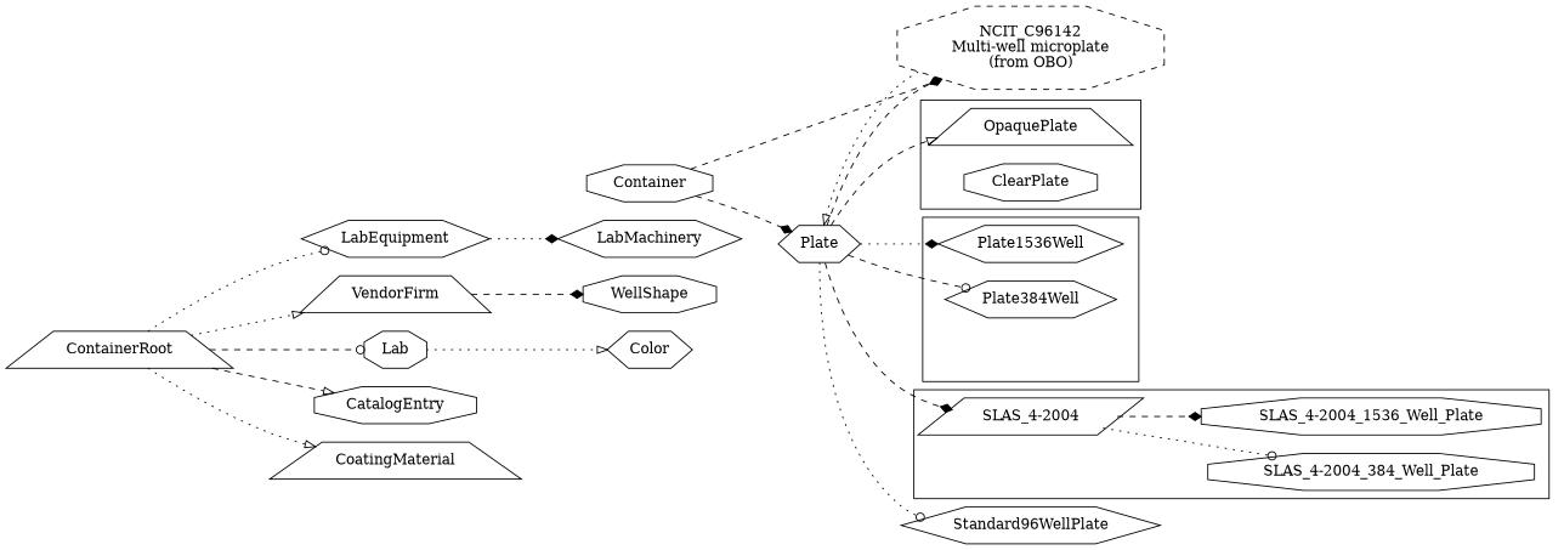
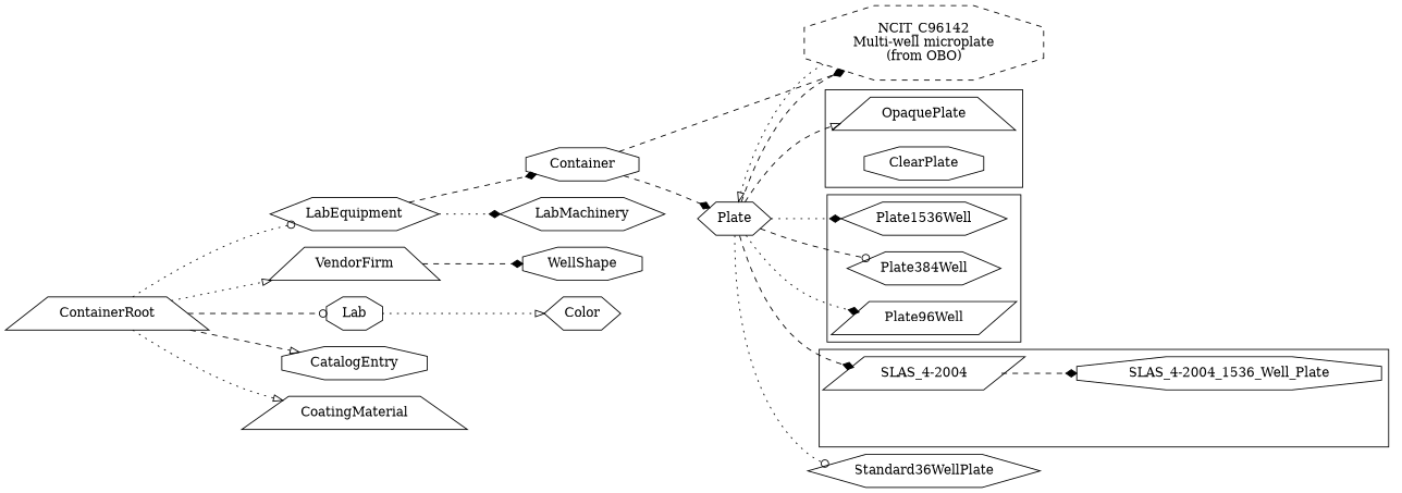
  digraph {
    rankdir=LR
    node [shape=octagon]
    edge [arrowhead=diamond style=dashed]
    OpaquePlate [shape=trapezium]
    ClearPlate
    Plate1536Well [shape=hexagon]
    Plate384Well [shape=hexagon]
+   Plate96Well [shape=parallelogram]
    "SLAS_4-2004" [shape=parallelogram]
-   "SLAS_4-2004_384_Well_Plate"
    "SLAS_4-2004_1536_Well_Plate"
    ContainerRoot [shape=trapezium]
    LabEquipment [shape=hexagon]
    VendorFirm [shape=trapezium]
    Lab
    CatalogEntry
    CoatingMaterial [shape=trapezium]
    n15 [label="NCIT_C96142\nMulti-well microplate\n(from OBO)" style=dashed]
    Plate [shape=hexagon]
-   Standard96WellPlate [shape=hexagon]
+   Standard96WellPlate [shape=hexagon label=Standard36WellPlate]
    Color [shape=hexagon]
    Container
    LabMachinery [shape=hexagon]
    WellShape
    subgraph cluster_1 {
      OpaquePlate
      ClearPlate
    }
    subgraph cluster_2 {
      Plate1536Well
      Plate384Well
+     Plate96Well
    }
    subgraph cluster_3 {
      "SLAS_4-2004"
-     "SLAS_4-2004_384_Well_Plate"
      "SLAS_4-2004_1536_Well_Plate"
    }
-   "SLAS_4-2004" -> "SLAS_4-2004_384_Well_Plate" [arrowhead=odot style=dotted]
    "SLAS_4-2004" -> "SLAS_4-2004_1536_Well_Plate"
    ContainerRoot -> LabEquipment [arrowhead=odot style=dotted]
    ContainerRoot -> VendorFirm [arrowhead=onormal style=dotted]
    ContainerRoot -> Lab [arrowhead=odot]
    ContainerRoot -> CatalogEntry [arrowhead=onormal]
    ContainerRoot -> CoatingMaterial [arrowhead=onormal style=dotted]
+   LabEquipment -> Container
    LabEquipment -> LabMachinery [style=dotted]
    VendorFirm -> WellShape
    Lab -> Color [arrowhead=onormal style=dotted]
    n15 -> Plate [arrowhead=onormal style=dotted]
    Plate -> OpaquePlate [arrowhead=onormal]
    Plate -> Plate1536Well [style=dotted]
    Plate -> Plate384Well [arrowhead=odot]
+   Plate -> Plate96Well [style=dotted]
    Plate -> "SLAS_4-2004"
    Plate -> n15
    Plate -> Standard96WellPlate [arrowhead=odot style=dotted]
    Container -> n15
    Container -> Plate
  }
